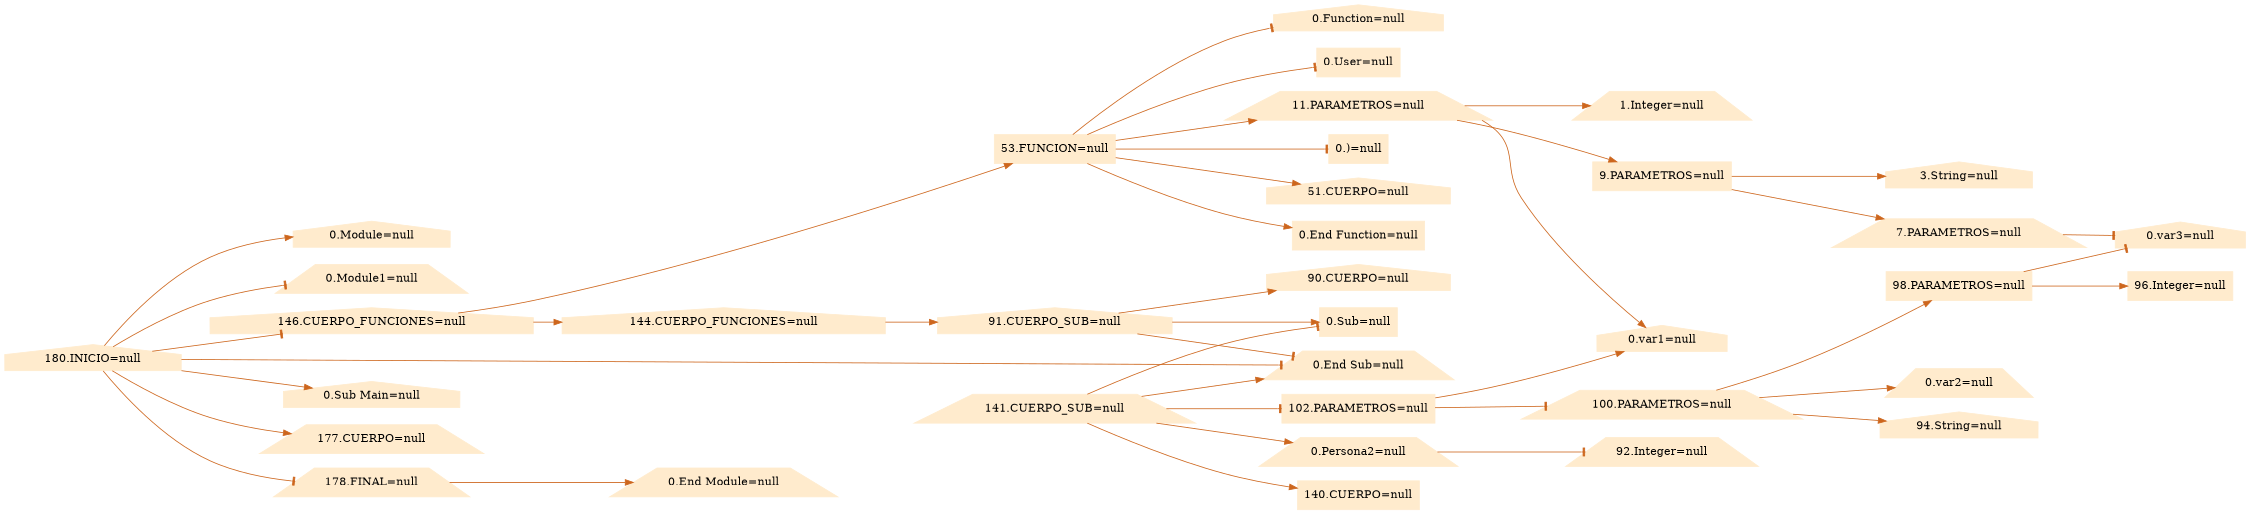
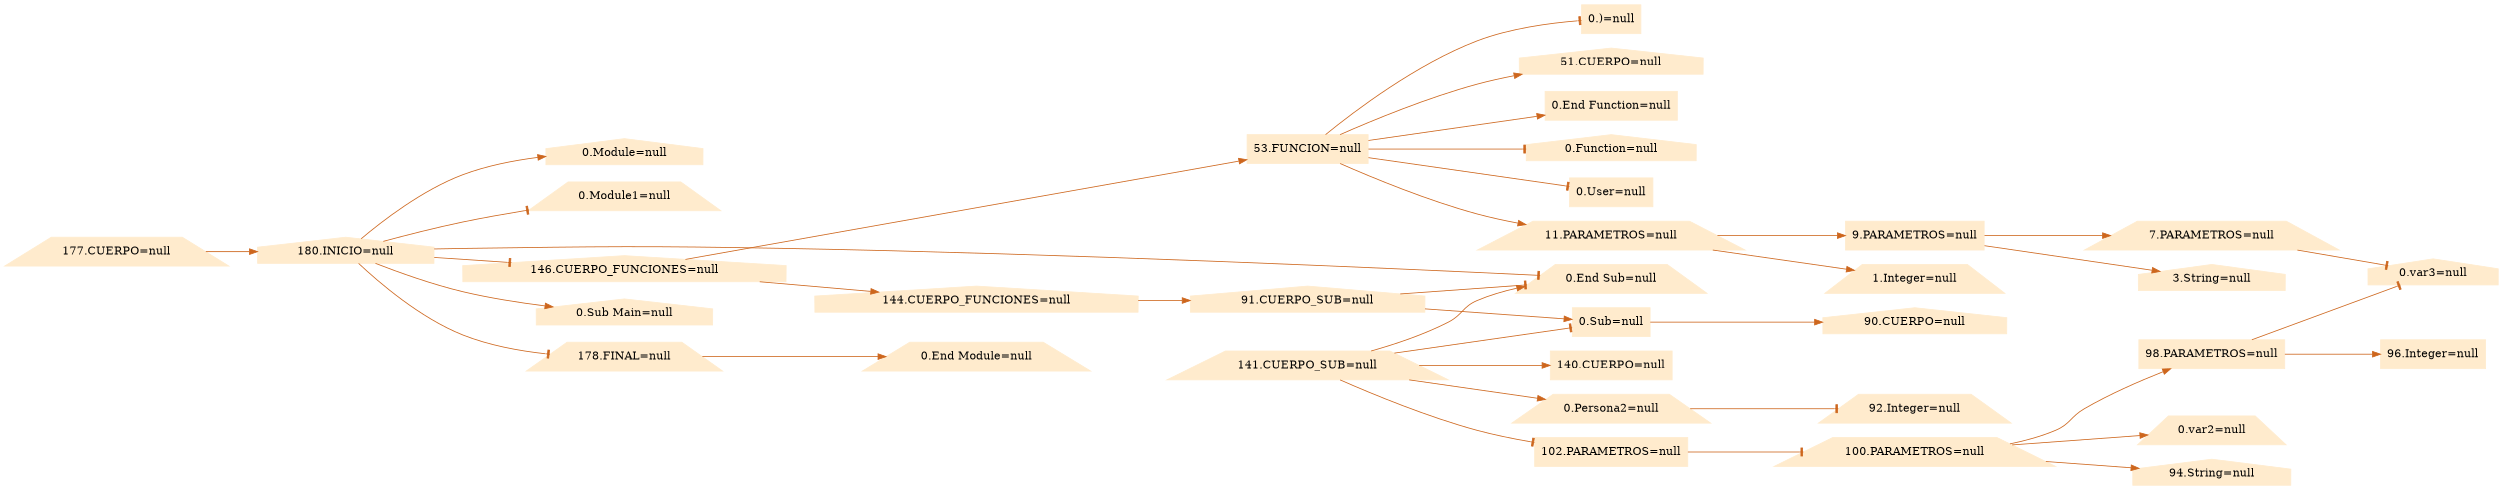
  digraph {
    rankdir=LR
    node [color=blanchedalmond shape=house style=filled]
    edge [arrowhead=normal color=chocolate3]
    "180.INICIO=null"
    "0.Module=null"
    "0.Module1=null" [shape=trapezium]
    "146.CUERPO_FUNCIONES=null"
    "0.End Sub=null" [shape=trapezium]
    "0.Sub Main=null"
    "177.CUERPO=null" [shape=trapezium]
    "178.FINAL=null" [shape=trapezium]
    "53.FUNCION=null" [shape=box]
    "144.CUERPO_FUNCIONES=null"
    "0.End Module=null" [shape=trapezium]
    "0.Function=null"
    "0.User=null" [shape=box]
    "11.PARAMETROS=null" [shape=trapezium]
    "0.)=null" [shape=box]
    "51.CUERPO=null"
    "0.End Function=null" [shape=box]
    "91.CUERPO_SUB=null"
-   "0.var1=null"
    "1.Integer=null" [shape=trapezium]
    "9.PARAMETROS=null" [shape=box]
    "3.String=null"
    "7.PARAMETROS=null" [shape=trapezium]
    "0.var2=null" [shape=trapezium]
    "0.var3=null"
    "0.Sub=null" [shape=box]
    "90.CUERPO=null"
    "141.CUERPO_SUB=null" [shape=trapezium]
    "0.Persona2=null" [shape=trapezium]
    "102.PARAMETROS=null" [shape=box]
    "140.CUERPO=null" [shape=box]
    "92.Integer=null" [shape=trapezium]
    "100.PARAMETROS=null" [shape=trapezium]
    "94.String=null"
    "98.PARAMETROS=null" [shape=box]
    "96.Integer=null" [shape=box]
    "180.INICIO=null" -> "0.Module=null"
    "180.INICIO=null" -> "0.Module1=null" [arrowhead=tee]
    "180.INICIO=null" -> "146.CUERPO_FUNCIONES=null" [arrowhead=tee]
    "180.INICIO=null" -> "0.End Sub=null" [arrowhead=tee]
    "180.INICIO=null" -> "0.Sub Main=null"
-   "180.INICIO=null" -> "177.CUERPO=null"
+   "177.CUERPO=null" -> "180.INICIO=null"
    "180.INICIO=null" -> "178.FINAL=null" [arrowhead=tee]
    "146.CUERPO_FUNCIONES=null" -> "53.FUNCION=null"
    "146.CUERPO_FUNCIONES=null" -> "144.CUERPO_FUNCIONES=null"
    "178.FINAL=null" -> "0.End Module=null"
    "53.FUNCION=null" -> "0.Function=null" [arrowhead=tee]
    "53.FUNCION=null" -> "0.User=null" [arrowhead=tee]
    "53.FUNCION=null" -> "11.PARAMETROS=null"
    "53.FUNCION=null" -> "0.)=null" [arrowhead=tee]
    "53.FUNCION=null" -> "51.CUERPO=null"
    "53.FUNCION=null" -> "0.End Function=null"
    "144.CUERPO_FUNCIONES=null" -> "91.CUERPO_SUB=null"
-   "11.PARAMETROS=null" -> "0.var1=null"
    "11.PARAMETROS=null" -> "1.Integer=null"
    "11.PARAMETROS=null" -> "9.PARAMETROS=null"
    "91.CUERPO_SUB=null" -> "0.End Sub=null" [arrowhead=tee]
    "91.CUERPO_SUB=null" -> "0.Sub=null"
-   "91.CUERPO_SUB=null" -> "90.CUERPO=null"
+   "0.Sub=null" -> "90.CUERPO=null"
    "9.PARAMETROS=null" -> "3.String=null"
    "9.PARAMETROS=null" -> "7.PARAMETROS=null"
    "7.PARAMETROS=null" -> "0.var3=null" [arrowhead=tee]
    "141.CUERPO_SUB=null" -> "0.End Sub=null"
    "141.CUERPO_SUB=null" -> "0.Sub=null" [arrowhead=tee]
    "141.CUERPO_SUB=null" -> "0.Persona2=null"
    "141.CUERPO_SUB=null" -> "102.PARAMETROS=null" [arrowhead=tee]
    "141.CUERPO_SUB=null" -> "140.CUERPO=null"
    "0.Persona2=null" -> "92.Integer=null" [arrowhead=tee]
-   "102.PARAMETROS=null" -> "0.var1=null"
    "102.PARAMETROS=null" -> "100.PARAMETROS=null" [arrowhead=tee]
    "100.PARAMETROS=null" -> "0.var2=null"
    "100.PARAMETROS=null" -> "94.String=null"
    "100.PARAMETROS=null" -> "98.PARAMETROS=null"
    "98.PARAMETROS=null" -> "0.var3=null" [arrowhead=tee]
    "98.PARAMETROS=null" -> "96.Integer=null"
  }
